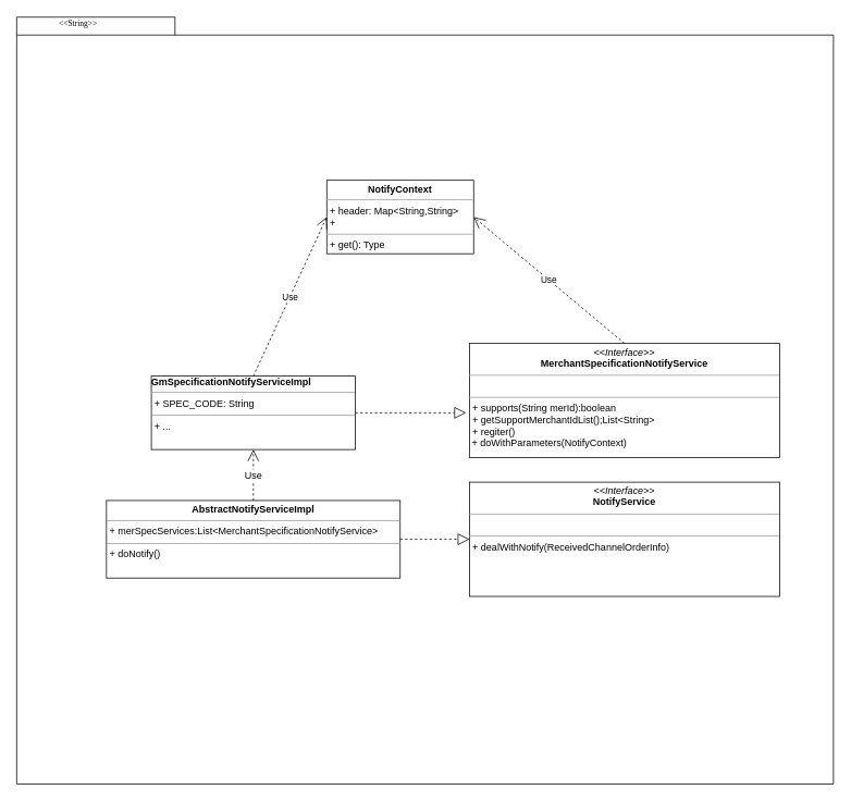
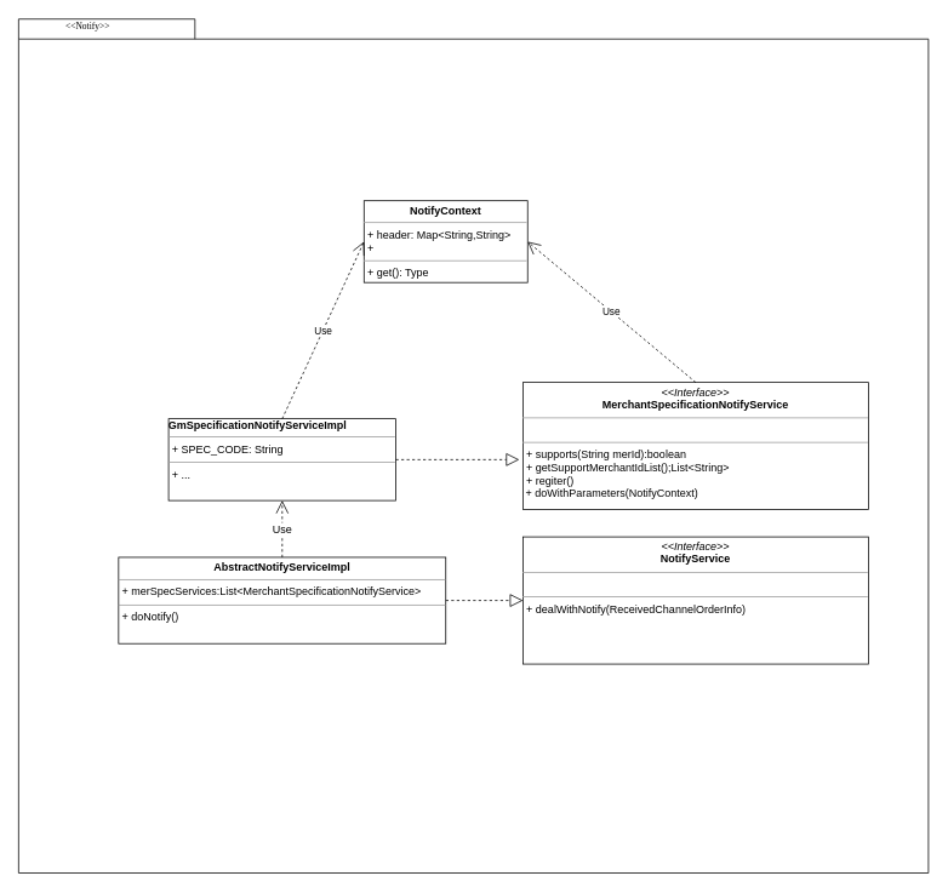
  <mxCell id="0" />
  <mxCell id="1" parent="0" />
  <mxCell id="2" style="edgeStyle=elbowEdgeStyle;rounded=0;html=1;dashed=1;labelBackgroundColor=none;startFill=0;endArrow=open;endFill=0;endSize=10;fontFamily=Verdana;fontSize=10;elbow=vertical;" parent="1" edge="1"><mxGeometry relative="1" as="geometry"><mxPoint x="895.5" y="555" as="targetPoint" /></mxGeometry></mxCell>
  <mxCell id="3" style="edgeStyle=elbowEdgeStyle;rounded=0;html=1;entryX=0.559;entryY=0.251;entryPerimeter=0;dashed=1;labelBackgroundColor=none;startFill=0;endArrow=open;endFill=0;endSize=10;fontFamily=Verdana;fontSize=10;" parent="1" edge="1"><mxGeometry relative="1" as="geometry"><mxPoint x="560" y="554.5" as="sourcePoint" /></mxGeometry></mxCell>
  <mxCell id="4" style="edgeStyle=none;rounded=0;html=1;dashed=1;labelBackgroundColor=none;startFill=0;endArrow=open;endFill=0;endSize=10;fontFamily=Verdana;fontSize=10;entryX=-0.003;entryY=0.411;entryPerimeter=0;" parent="1" edge="1"><mxGeometry relative="1" as="geometry"><mxPoint x="589.207" y="554.5" as="sourcePoint" /></mxGeometry></mxCell>
  <mxCell id="5" style="edgeStyle=none;rounded=0;html=1;dashed=1;labelBackgroundColor=none;startFill=0;endArrow=open;endFill=0;endSize=10;fontFamily=Verdana;fontSize=10;entryX=1.013;entryY=0.444;entryPerimeter=0;" parent="1" edge="1"><mxGeometry relative="1" as="geometry"><mxPoint x="514.688" y="554.5" as="sourcePoint" /></mxGeometry></mxCell>
  <mxCell id="6" style="edgeStyle=elbowEdgeStyle;rounded=0;html=1;entryX=0.643;entryY=0.246;entryPerimeter=0;dashed=1;labelBackgroundColor=none;startFill=0;endArrow=open;endFill=0;endSize=10;fontFamily=Verdana;fontSize=10;" parent="1" edge="1"><mxGeometry relative="1" as="geometry"><mxPoint x="677" y="864.5" as="sourcePoint" /></mxGeometry></mxCell>
  <mxCell id="7" style="rounded=0;html=1;dashed=1;labelBackgroundColor=none;startFill=0;endArrow=open;endFill=0;endSize=10;fontFamily=Verdana;fontSize=10;entryX=0.592;entryY=0.2;entryPerimeter=0;edgeStyle=elbowEdgeStyle;" parent="1" edge="1"><mxGeometry relative="1" as="geometry"><mxPoint x="377" y="204.5" as="sourcePoint" /></mxGeometry></mxCell>
  <mxCell id="8" style="rounded=0;html=1;entryX=0.452;entryY=0.1;entryPerimeter=0;dashed=1;labelBackgroundColor=none;startFill=0;endArrow=open;endFill=0;endSize=10;fontFamily=Verdana;fontSize=10;" parent="1" edge="1"><mxGeometry relative="1" as="geometry"><mxPoint x="431.829" y="384.5" as="sourcePoint" /></mxGeometry></mxCell>
  <mxCell id="9" style="edgeStyle=none;rounded=0;html=1;entryX=0.69;entryY=0.102;entryPerimeter=0;dashed=1;labelBackgroundColor=none;startFill=0;endArrow=open;endFill=0;endSize=10;fontFamily=Verdana;fontSize=10;" parent="1" edge="1"><mxGeometry relative="1" as="geometry"><mxPoint x="661.275" y="388.5" as="sourcePoint" /></mxGeometry></mxCell>
  <mxCell id="10" style="edgeStyle=none;rounded=0;html=1;dashed=1;labelBackgroundColor=none;startFill=0;endArrow=open;endFill=0;endSize=10;fontFamily=Verdana;fontSize=10;exitX=1.002;exitY=0.668;exitPerimeter=0;" parent="1" edge="1"><mxGeometry relative="1" as="geometry"><mxPoint x="816.06" y="345.34" as="sourcePoint" /></mxGeometry></mxCell>
  <mxCell id="11" style="edgeStyle=orthogonalEdgeStyle;rounded=0;html=1;dashed=1;labelBackgroundColor=none;startFill=0;endArrow=open;endFill=0;endSize=10;fontFamily=Verdana;fontSize=10;" parent="1" edge="1"><mxGeometry relative="1" as="geometry"><Array as="points"><mxPoint x="515.5" y="319.5" /><mxPoint x="515.5" y="424.5" /></Array><mxPoint x="491.5" y="319.5" as="sourcePoint" /></mxGeometry></mxCell>
- <mxCell id="12" value="&amp;lt;&amp;lt;String&amp;gt;&amp;gt;" style="text;html=1;align=left;verticalAlign=top;spacingTop=-4;fontSize=10;fontFamily=Verdana" parent="1" vertex="1"><mxGeometry x="70" y="20" width="130" height="20" as="geometry" /></mxCell>
+ <mxCell id="12" value="&amp;lt;&amp;lt;Notify&amp;gt;&amp;gt;" style="text;html=1;align=left;verticalAlign=top;spacingTop=-4;fontSize=10;fontFamily=Verdana" parent="1" vertex="1"><mxGeometry x="70" y="20" width="130" height="20" as="geometry" /></mxCell>
  <mxCell id="13" value="" style="shape=folder;fontStyle=1;spacingTop=10;tabWidth=194;tabHeight=22;tabPosition=left;html=1;rounded=0;shadow=0;comic=0;labelBackgroundColor=none;strokeWidth=1;fillColor=none;fontFamily=Verdana;fontSize=10;align=center;" parent="1" vertex="1"><mxGeometry x="20" y="20" width="1001" height="940" as="geometry" /></mxCell>
  <mxCell id="14" value="&lt;p style=&quot;margin:0px;margin-top:4px;text-align:center;&quot;&gt;&lt;b&gt;AbstractNotifyServiceImpl&lt;/b&gt;&lt;br&gt;&lt;/p&gt;&lt;hr size=&quot;1&quot;&gt;&lt;p style=&quot;margin:0px;margin-left:4px;&quot;&gt;+ merSpecServices:List&amp;lt;MerchantSpecificationNotifyService&amp;gt;&lt;/p&gt;&lt;hr size=&quot;1&quot;&gt;&lt;p style=&quot;margin:0px;margin-left:4px;&quot;&gt;+ doNotify()&lt;/p&gt;" style="verticalAlign=top;align=left;overflow=fill;fontSize=12;fontFamily=Helvetica;html=1;" parent="1" vertex="1"><mxGeometry x="130" y="612.5" width="360" height="95" as="geometry" /></mxCell>
  <mxCell id="15" value="&lt;p style=&quot;margin:0px;margin-top:4px;text-align:center;&quot;&gt;&lt;i&gt;&amp;lt;&amp;lt;Interface&amp;gt;&amp;gt;&lt;/i&gt;&lt;br&gt;&lt;b&gt;NotifyService&lt;/b&gt;&lt;br&gt;&lt;/p&gt;&lt;hr size=&quot;1&quot;&gt;&lt;p style=&quot;margin:0px;margin-left:4px;&quot;&gt;&lt;br&gt;&lt;/p&gt;&lt;hr size=&quot;1&quot;&gt;&lt;p style=&quot;margin:0px;margin-left:4px;&quot;&gt;+&amp;nbsp;dealWithNotify(ReceivedChannelOrderInfo)&lt;/p&gt;" style="verticalAlign=top;align=left;overflow=fill;fontSize=12;fontFamily=Helvetica;html=1;" parent="1" vertex="1"><mxGeometry x="575" y="590" width="380" height="140" as="geometry" /></mxCell>
  <mxCell id="16" value="&lt;p style=&quot;margin:0px;margin-top:4px;text-align:center;&quot;&gt;&lt;i&gt;&amp;lt;&amp;lt;Interface&amp;gt;&amp;gt;&lt;/i&gt;&lt;br&gt;&lt;b&gt;MerchantSpecificationNotifyService&lt;/b&gt;&lt;br&gt;&lt;/p&gt;&lt;hr size=&quot;1&quot;&gt;&lt;p style=&quot;margin:0px;margin-left:4px;&quot;&gt;&lt;br&gt;&lt;/p&gt;&lt;hr size=&quot;1&quot;&gt;&lt;p style=&quot;margin:0px;margin-left:4px;&quot;&gt;+&amp;nbsp;supports(String merId):boolean&lt;/p&gt;&lt;p style=&quot;margin:0px;margin-left:4px;&quot;&gt;+ getSupportMerchantIdList();List&amp;lt;String&amp;gt;&lt;/p&gt;&lt;p style=&quot;margin:0px;margin-left:4px;&quot;&gt;+ regiter()&lt;/p&gt;&amp;nbsp;+ doWithParameters(NotifyContext)" style="verticalAlign=top;align=left;overflow=fill;fontSize=12;fontFamily=Helvetica;html=1;" parent="1" vertex="1"><mxGeometry x="575" y="420" width="380" height="140" as="geometry" /></mxCell>
  <mxCell id="17" value="&lt;b style=&quot;text-align: center;&quot;&gt;GmSpecificationNotifyService&lt;/b&gt;&lt;b style=&quot;text-align: center; background-color: initial;&quot;&gt;Impl&lt;/b&gt;&lt;b style=&quot;text-align: center;&quot;&gt;&lt;br&gt;&lt;/b&gt;&lt;hr size=&quot;1&quot;&gt;&lt;p style=&quot;margin:0px;margin-left:4px;&quot;&gt;+ SPEC_CODE: String&lt;/p&gt;&lt;hr size=&quot;1&quot;&gt;&lt;p style=&quot;margin:0px;margin-left:4px;&quot;&gt;+ ...&lt;/p&gt;" style="verticalAlign=top;align=left;overflow=fill;fontSize=12;fontFamily=Helvetica;html=1;" parent="1" vertex="1"><mxGeometry x="185" y="460" width="250" height="90" as="geometry" /></mxCell>
  <mxCell id="18" value="" style="endArrow=block;dashed=1;endFill=0;endSize=12;html=1;rounded=0;fontSize=12;exitX=1;exitY=0.5;exitDx=0;exitDy=0;entryX=-0.011;entryY=0.607;entryDx=0;entryDy=0;entryPerimeter=0;" parent="1" source="17" target="16" edge="1"><mxGeometry width="160" relative="1" as="geometry"><mxPoint x="460" y="260" as="sourcePoint" /><mxPoint x="620" y="260" as="targetPoint" /></mxGeometry></mxCell>
  <mxCell id="19" value="Use" style="endArrow=open;endSize=12;dashed=1;html=1;rounded=0;fontSize=12;exitX=0.5;exitY=0;exitDx=0;exitDy=0;" parent="1" source="14" target="17" edge="1"><mxGeometry width="160" relative="1" as="geometry"><mxPoint x="290" y="420" as="sourcePoint" /><mxPoint x="450" y="420" as="targetPoint" /></mxGeometry></mxCell>
  <mxCell id="20" value="" style="endArrow=block;dashed=1;endFill=0;endSize=12;html=1;rounded=0;fontSize=12;exitX=1;exitY=0.5;exitDx=0;exitDy=0;entryX=0;entryY=0.5;entryDx=0;entryDy=0;" parent="1" source="14" target="15" edge="1"><mxGeometry width="160" relative="1" as="geometry"><mxPoint x="470" y="560" as="sourcePoint" /><mxPoint x="630" y="560" as="targetPoint" /></mxGeometry></mxCell>
  <mxCell id="21" value="&lt;p style=&quot;margin:0px;margin-top:4px;text-align:center;&quot;&gt;&lt;b&gt;NotifyContext&lt;/b&gt;&lt;/p&gt;&lt;hr size=&quot;1&quot;&gt;&lt;p style=&quot;margin:0px;margin-left:4px;&quot;&gt;+ header: Map&amp;lt;String,String&amp;gt;&lt;/p&gt;&lt;p style=&quot;margin:0px;margin-left:4px;&quot;&gt;+&amp;nbsp;&lt;/p&gt;&lt;hr size=&quot;1&quot;&gt;&lt;p style=&quot;margin:0px;margin-left:4px;&quot;&gt;+ get(): Type&lt;/p&gt;&lt;p style=&quot;margin:0px;margin-left:4px;&quot;&gt;+ set(): Type&lt;br&gt;&lt;/p&gt;" style="verticalAlign=top;align=left;overflow=fill;fontSize=12;fontFamily=Helvetica;html=1;" parent="1" vertex="1"><mxGeometry x="400" y="220" width="180" height="90" as="geometry" /></mxCell>
  <mxCell id="22" value="Use" style="endArrow=open;endSize=12;dashed=1;html=1;rounded=0;entryX=1;entryY=0.5;entryDx=0;entryDy=0;exitX=0.5;exitY=0;exitDx=0;exitDy=0;" parent="1" source="16" target="21" edge="1"><mxGeometry width="160" relative="1" as="geometry"><mxPoint x="740" y="340" as="sourcePoint" /><mxPoint x="900" y="340" as="targetPoint" /></mxGeometry></mxCell>
  <mxCell id="23" value="Use" style="endArrow=open;endSize=12;dashed=1;html=1;rounded=0;entryX=0;entryY=0.5;entryDx=0;entryDy=0;exitX=0.5;exitY=0;exitDx=0;exitDy=0;" parent="1" source="17" target="21" edge="1"><mxGeometry width="160" relative="1" as="geometry"><mxPoint x="220" y="350" as="sourcePoint" /><mxPoint x="380" y="350" as="targetPoint" /></mxGeometry></mxCell>
